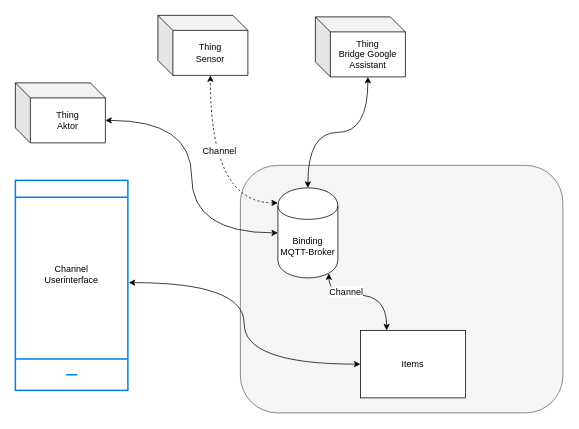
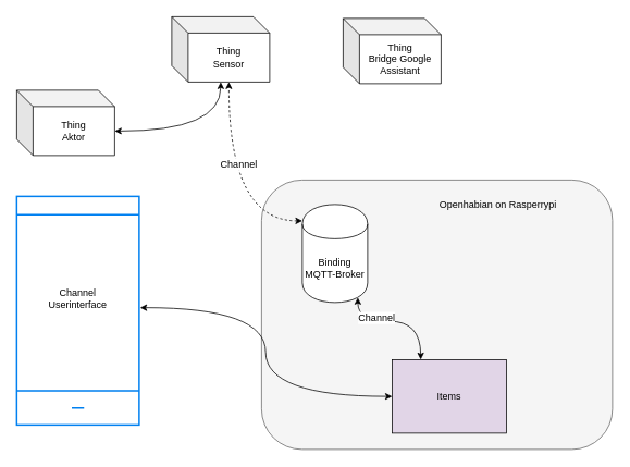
  <mxCell id="0" />
  <mxCell id="1" parent="0" />
  <mxCell id="2" value="" style="html=1;verticalLabelPosition=bottom;align=center;labelBackgroundColor=#ffffff;verticalAlign=top;strokeWidth=2;strokeColor=#0080F0;fillColor=#ffffff;shadow=0;dashed=0;shape=mxgraph.ios7.icons.smartphone;" vertex="1" parent="1"><mxGeometry x="20" y="240" width="150" height="280" as="geometry" /></mxCell>
  <mxCell id="3" value="" style="rounded=1;whiteSpace=wrap;html=1;fillColor=#f5f5f5;strokeColor=#666666;fontColor=#333333;" vertex="1" parent="1"><mxGeometry x="320" y="220" width="430" height="330" as="geometry" /></mxCell>
  <mxCell id="4" style="edgeStyle=orthogonalEdgeStyle;curved=1;rounded=0;orthogonalLoop=1;jettySize=auto;html=1;exitX=0;exitY=0.167;exitDx=0;exitDy=0;exitPerimeter=0;entryX=0;entryY=0;entryDx=70;entryDy=80;entryPerimeter=0;startArrow=classic;startFill=1;dashed=1;" edge="1" parent="1" source="8" target="11"><mxGeometry relative="1" as="geometry" /></mxCell>
  <mxCell id="5" value="Channel" style="text;html=1;resizable=0;points=[];align=center;verticalAlign=middle;labelBackgroundColor=#ffffff;" vertex="1" connectable="0" parent="4"><mxGeometry x="0.231" y="-11" relative="1" as="geometry"><mxPoint as="offset" /></mxGeometry></mxCell>
  <mxCell id="6" style="edgeStyle=orthogonalEdgeStyle;curved=1;rounded=0;orthogonalLoop=1;jettySize=auto;html=1;exitX=0.85;exitY=0.95;exitDx=0;exitDy=0;exitPerimeter=0;startArrow=classic;startFill=1;" edge="1" parent="1" source="8"><mxGeometry relative="1" as="geometry"><mxPoint x="515" y="440" as="targetPoint" /><Array as="points"><mxPoint x="438" y="393" /><mxPoint x="515" y="393" /></Array></mxGeometry></mxCell>
  <mxCell id="7" value="Channel" style="text;html=1;resizable=0;points=[];align=center;verticalAlign=middle;labelBackgroundColor=#ffffff;" vertex="1" connectable="0" parent="6"><mxGeometry x="-0.332" y="5" relative="1" as="geometry"><mxPoint as="offset" /></mxGeometry></mxCell>
  <mxCell id="8" value="Binding&lt;br&gt;MQTT-Broker" style="shape=cylinder;whiteSpace=wrap;html=1;boundedLbl=1;backgroundOutline=1;" vertex="1" parent="1"><mxGeometry x="370" y="250" width="80" height="120" as="geometry" /></mxCell>
  <mxCell id="9" style="edgeStyle=orthogonalEdgeStyle;curved=1;rounded=0;orthogonalLoop=1;jettySize=auto;html=1;exitX=0;exitY=0.5;exitDx=0;exitDy=0;startArrow=classic;startFill=1;entryX=1.008;entryY=0.487;entryDx=0;entryDy=0;entryPerimeter=0;" edge="1" parent="1" source="10" target="2"><mxGeometry relative="1" as="geometry"><mxPoint x="180" y="370.116" as="targetPoint" /></mxGeometry></mxCell>
- <mxCell id="10" value="Items" style="rounded=0;whiteSpace=wrap;html=1;" vertex="1" parent="1"><mxGeometry x="480" y="440" width="140" height="90" as="geometry" /></mxCell>
+ <mxCell id="10" value="Items" style="rounded=0;whiteSpace=wrap;html=1;fillColor=#e1d5e7;" vertex="1" parent="1"><mxGeometry x="480" y="440" width="140" height="90" as="geometry" /></mxCell>
  <mxCell id="11" value="Thing&lt;br&gt;Sensor" style="shape=cube;whiteSpace=wrap;html=1;boundedLbl=1;backgroundOutline=1;darkOpacity=0.05;darkOpacity2=0.1;" vertex="1" parent="1"><mxGeometry x="210" y="20" width="120" height="80" as="geometry" /></mxCell>
- <mxCell id="12" style="edgeStyle=orthogonalEdgeStyle;curved=1;rounded=0;orthogonalLoop=1;jettySize=auto;html=1;exitX=0;exitY=0;exitDx=120;exitDy=50;exitPerimeter=0;entryX=0;entryY=0.5;entryDx=0;entryDy=0;startArrow=classic;startFill=1;" edge="1" parent="1" source="13" target="8"><mxGeometry relative="1" as="geometry" /></mxCell>
+ <mxCell id="12" style="edgeStyle=orthogonalEdgeStyle;curved=1;rounded=0;orthogonalLoop=1;jettySize=auto;html=1;exitX=0;exitY=0;exitDx=120;exitDy=50;exitPerimeter=0;startArrow=classic;startFill=1;" edge="1" parent="1" source="13" target="11"><mxGeometry relative="1" as="geometry" /></mxCell>
  <mxCell id="13" value="Thing&lt;br&gt;Aktor" style="shape=cube;whiteSpace=wrap;html=1;boundedLbl=1;backgroundOutline=1;darkOpacity=0.05;darkOpacity2=0.1;" vertex="1" parent="1"><mxGeometry x="20" y="110" width="120" height="80" as="geometry" /></mxCell>
  <mxCell id="14" value="Channel&lt;br&gt;Userinterface" style="text;html=1;strokeColor=none;fillColor=none;align=center;verticalAlign=middle;whiteSpace=wrap;rounded=0;" vertex="1" parent="1"><mxGeometry x="70" y="350" width="50" height="30" as="geometry" /></mxCell>
- <mxCell id="15" style="edgeStyle=orthogonalEdgeStyle;rounded=0;orthogonalLoop=1;jettySize=auto;html=1;exitX=0;exitY=0;exitDx=70;exitDy=80;exitPerimeter=0;curved=1;startArrow=classic;startFill=1;" edge="1" parent="1" source="16" target="8"><mxGeometry relative="1" as="geometry" /></mxCell>
  <mxCell id="16" value="Thing&lt;br&gt;Bridge Google Assistant" style="shape=cube;whiteSpace=wrap;html=1;boundedLbl=1;backgroundOutline=1;darkOpacity=0.05;darkOpacity2=0.1;" vertex="1" parent="1"><mxGeometry x="420" y="22" width="120" height="80" as="geometry" /></mxCell>
+ <mxCell id="17" value="Openhabian on Rasperrypi" style="text;html=1;strokeColor=none;fillColor=none;align=center;verticalAlign=middle;whiteSpace=wrap;rounded=0;" vertex="1" parent="1"><mxGeometry x="525" y="240" width="170" height="20" as="geometry" /></mxCell>
